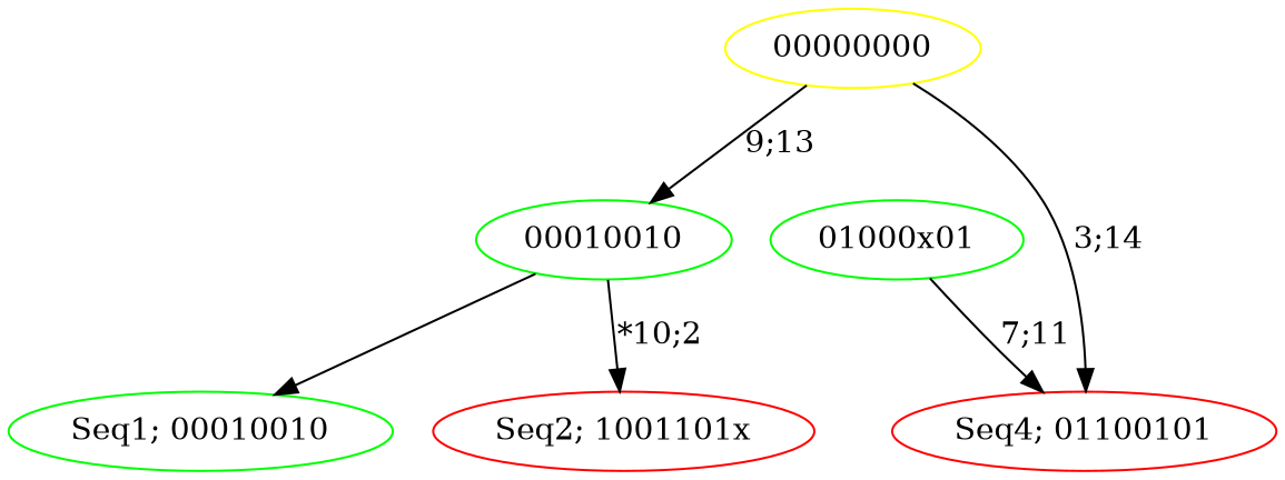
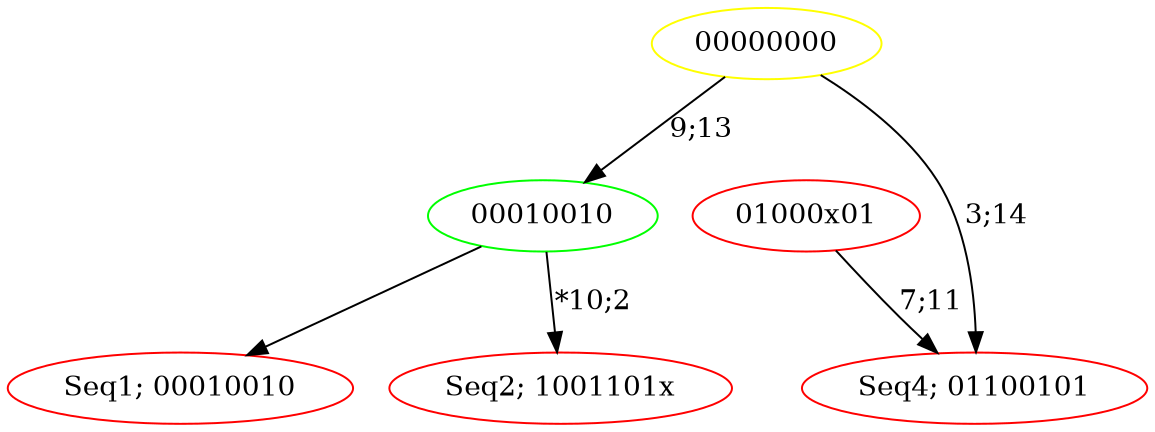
  digraph {
    node [color=red]
-   n1 [color=green label="Seq1; 00010010"]
+   n1 [label="Seq1; 00010010"]
    n2 [label="Seq2; 1001101x"]
    n3 [label="Seq4; 01100101"]
    n4 [color=green label=00010010]
-   n5 [color=green label="01000x01"]
+   n5 [label="01000x01"]
    n6 [color=yellow label=00000000]
    subgraph sub_1 {
      rank=same
      n1
      n2
      n3
    }
    n4 -> n1
    n4 -> n2 [label="*10;2"]
    n5 -> n3 [label="7;11"]
    n6 -> n3 [label="3;14"]
    n6 -> n4 [label="9;13"]
  }
